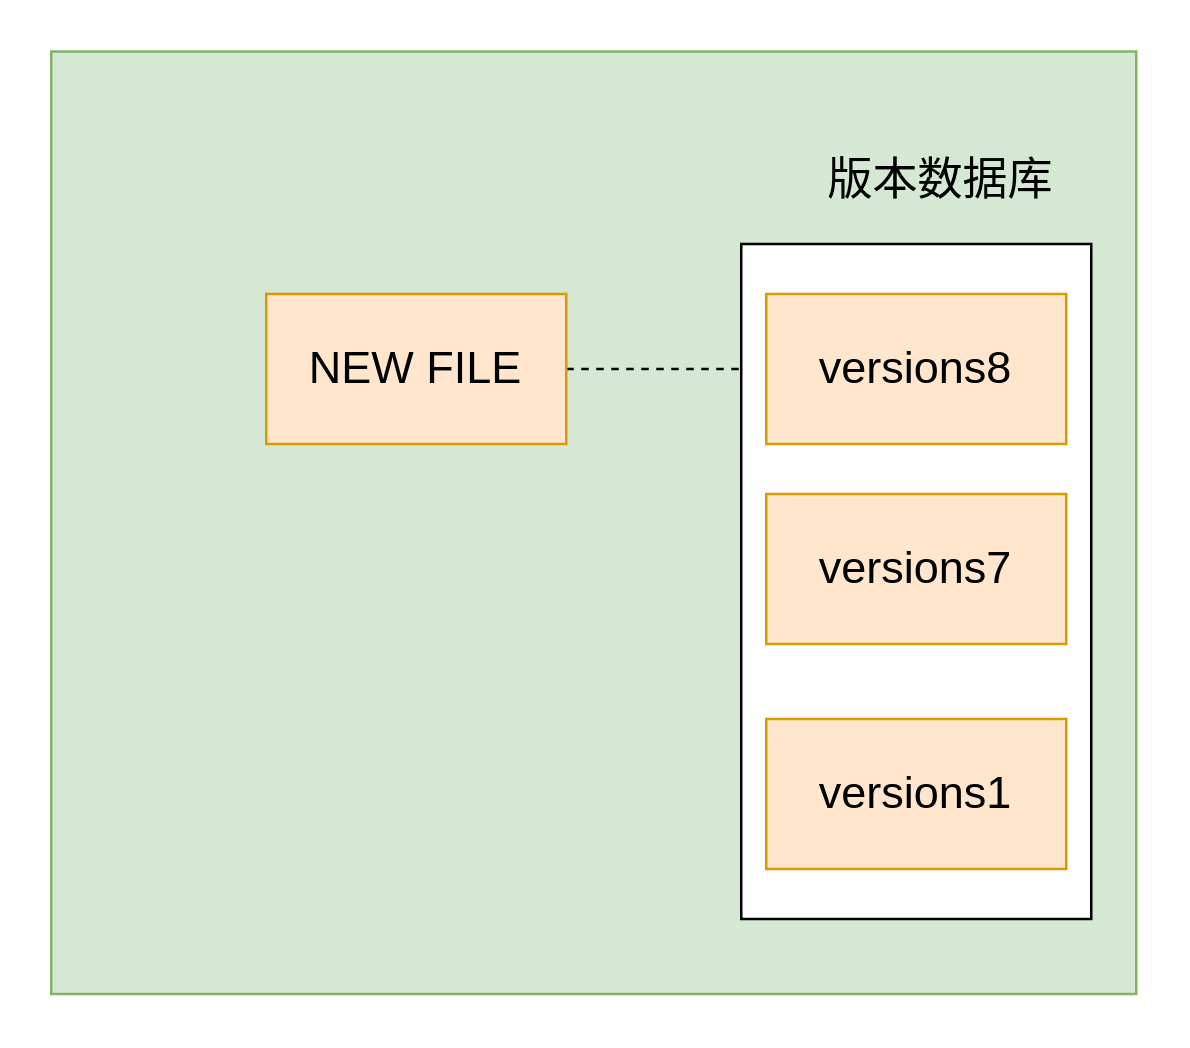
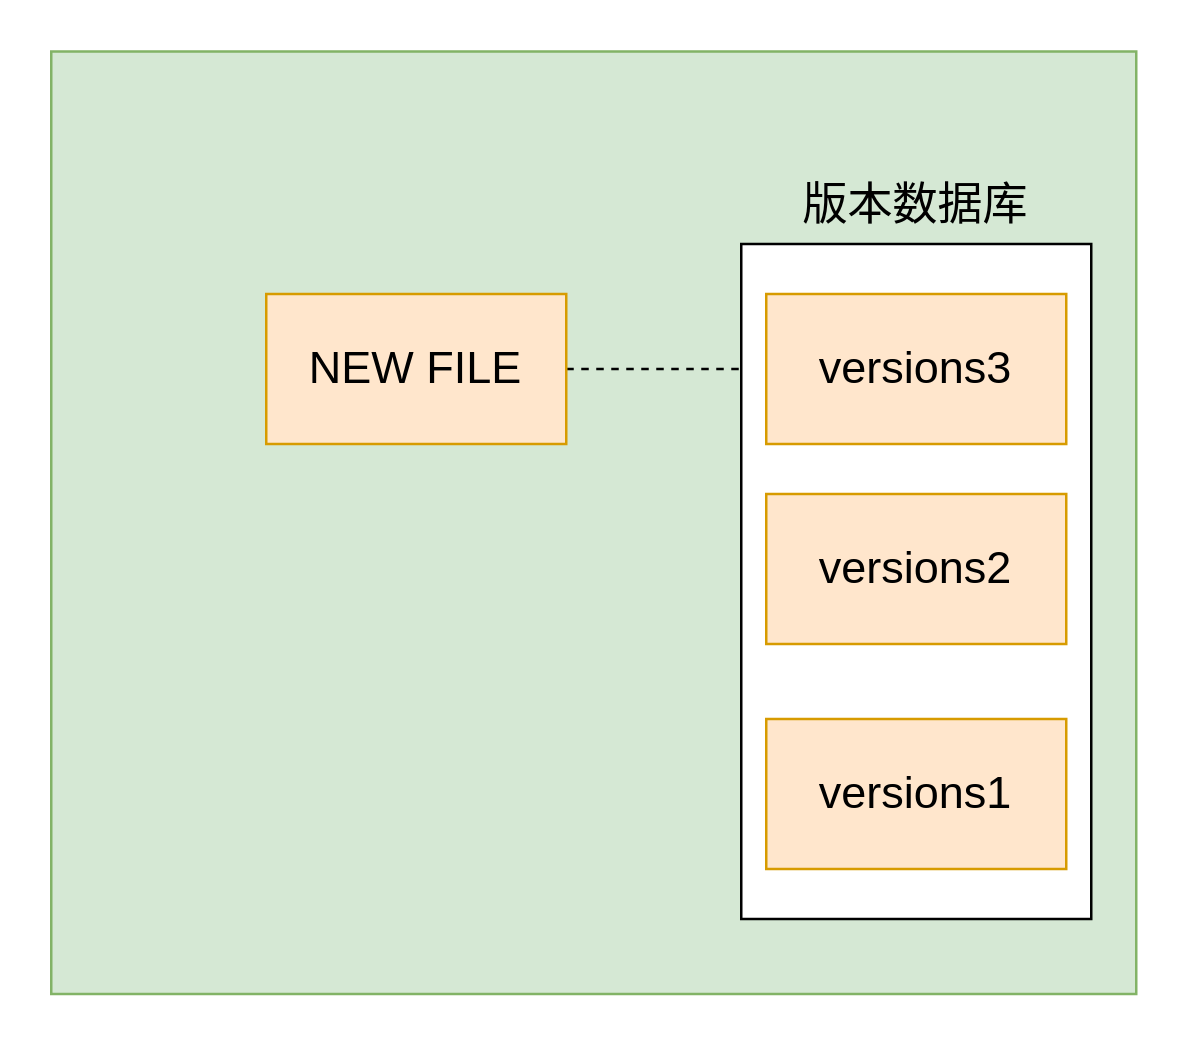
  <mxCell id="0" />
  <mxCell id="1" parent="0" />
  <mxCell id="2" value="" style="rounded=0;whiteSpace=wrap;html=1;fillColor=#d5e8d4;strokeColor=#82b366;" vertex="1" parent="1"><mxGeometry x="20" y="20" width="434" height="377" as="geometry" /></mxCell>
  <mxCell id="3" style="edgeStyle=orthogonalEdgeStyle;rounded=0;orthogonalLoop=1;jettySize=auto;html=1;exitX=1;exitY=0.5;exitDx=0;exitDy=0;endArrow=none;endFill=0;dashed=1;" edge="1" parent="1" source="4" target="7"><mxGeometry relative="1" as="geometry" /></mxCell>
  <mxCell id="4" value="&lt;font style=&quot;font-size: 18px&quot;&gt;NEW FILE&lt;/font&gt;" style="rounded=0;whiteSpace=wrap;html=1;fillColor=#ffe6cc;strokeColor=#d79b00;" vertex="1" parent="1"><mxGeometry x="106" y="117" width="120" height="60" as="geometry" /></mxCell>
  <mxCell id="5" value="" style="rounded=0;whiteSpace=wrap;html=1;" vertex="1" parent="1"><mxGeometry x="296" y="97" width="140" height="270" as="geometry" /></mxCell>
- <mxCell id="6" value="&lt;font style=&quot;font-size: 18px&quot;&gt;版本数据库&lt;/font&gt;" style="text;html=1;strokeColor=none;fillColor=none;align=center;verticalAlign=middle;whiteSpace=wrap;rounded=0;" vertex="1" parent="1"><mxGeometry x="321" y="57" width="110" height="30" as="geometry" /></mxCell>
- <mxCell id="7" value="&lt;font style=&quot;font-size: 18px&quot;&gt;versions8&lt;/font&gt;" style="rounded=0;whiteSpace=wrap;html=1;fillColor=#ffe6cc;strokeColor=#d79b00;" vertex="1" parent="1"><mxGeometry x="306" y="117" width="120" height="60" as="geometry" /></mxCell>
- <mxCell id="8" value="&lt;font style=&quot;font-size: 18px&quot;&gt;versions7&lt;/font&gt;" style="rounded=0;whiteSpace=wrap;html=1;fillColor=#ffe6cc;strokeColor=#d79b00;" vertex="1" parent="1"><mxGeometry x="306" y="197" width="120" height="60" as="geometry" /></mxCell>
+ <mxCell id="6" value="&lt;font style=&quot;font-size: 18px&quot;&gt;版本数据库&lt;/font&gt;" style="text;html=1;strokeColor=none;fillColor=none;align=center;verticalAlign=middle;whiteSpace=wrap;rounded=0;" vertex="1" parent="1"><mxGeometry x="311" y="67" width="110" height="30" as="geometry" /></mxCell>
+ <mxCell id="7" value="&lt;font style=&quot;font-size: 18px&quot;&gt;versions3&lt;/font&gt;" style="rounded=0;whiteSpace=wrap;html=1;fillColor=#ffe6cc;strokeColor=#d79b00;" vertex="1" parent="1"><mxGeometry x="306" y="117" width="120" height="60" as="geometry" /></mxCell>
+ <mxCell id="8" value="&lt;font style=&quot;font-size: 18px&quot;&gt;versions2&lt;/font&gt;" style="rounded=0;whiteSpace=wrap;html=1;fillColor=#ffe6cc;strokeColor=#d79b00;" vertex="1" parent="1"><mxGeometry x="306" y="197" width="120" height="60" as="geometry" /></mxCell>
  <mxCell id="9" value="&lt;font style=&quot;font-size: 18px&quot;&gt;versions1&lt;/font&gt;" style="rounded=0;whiteSpace=wrap;html=1;fillColor=#ffe6cc;strokeColor=#d79b00;" vertex="1" parent="1"><mxGeometry x="306" y="287" width="120" height="60" as="geometry" /></mxCell>
